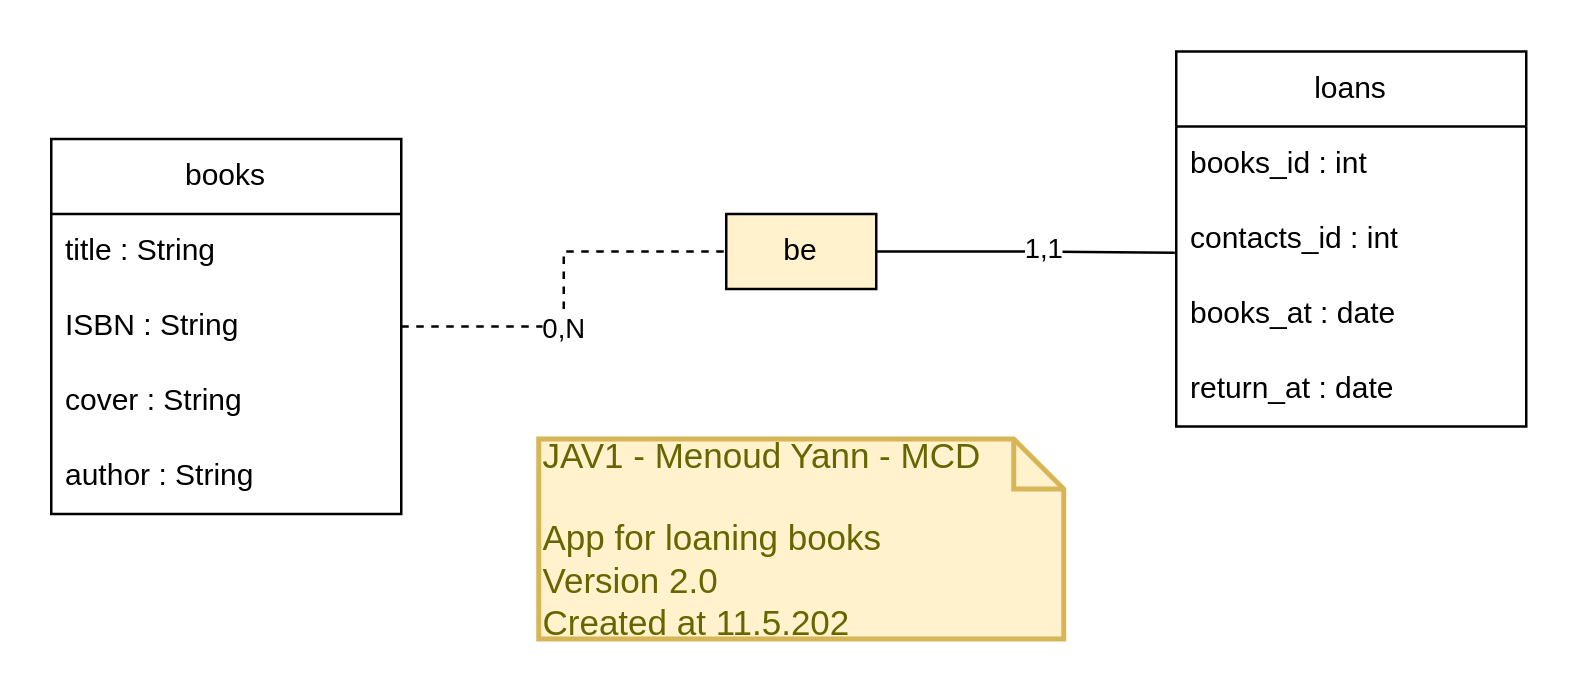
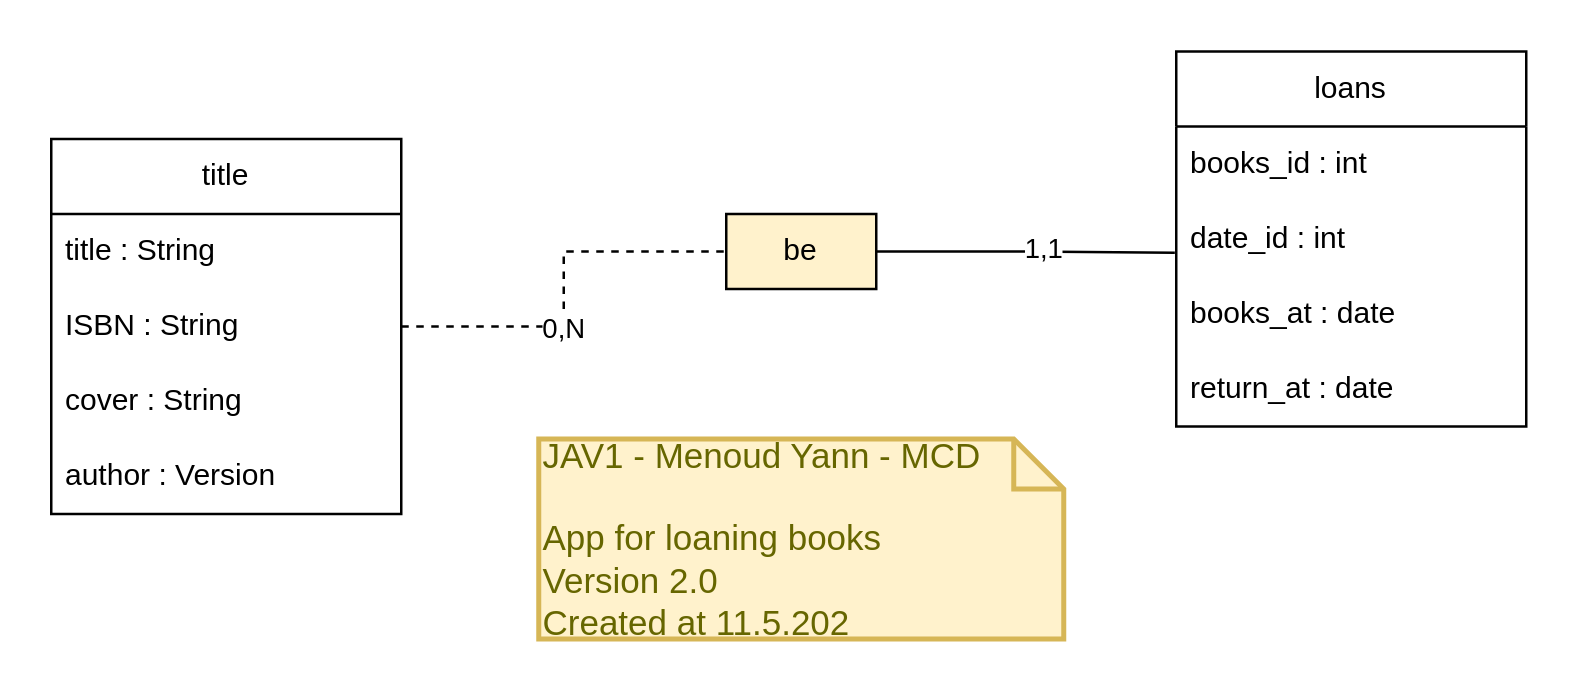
  <mxCell id="0" />
  <mxCell id="1" parent="0" />
  <mxCell id="2" style="edgeStyle=orthogonalEdgeStyle;rounded=0;orthogonalLoop=1;jettySize=auto;html=1;entryX=0;entryY=0.5;entryDx=0;entryDy=0;endArrow=none;endFill=0;dashed=1;" parent="1" source="4" target="16" edge="1"><mxGeometry relative="1" as="geometry" /></mxCell>
  <mxCell id="3" value="0,N" style="edgeLabel;html=1;align=center;verticalAlign=middle;resizable=0;points=[];" parent="2" vertex="1" connectable="0"><mxGeometry x="-0.189" y="1" relative="1" as="geometry"><mxPoint as="offset" /></mxGeometry></mxCell>
- <mxCell id="4" value="books" style="swimlane;fontStyle=0;childLayout=stackLayout;horizontal=1;startSize=30;horizontalStack=0;resizeParent=1;resizeParentMax=0;resizeLast=0;collapsible=1;marginBottom=0;whiteSpace=wrap;html=1;" parent="1" vertex="1"><mxGeometry x="20" y="55" width="140" height="150" as="geometry" /></mxCell>
+ <mxCell id="4" value="title" style="swimlane;fontStyle=0;childLayout=stackLayout;horizontal=1;startSize=30;horizontalStack=0;resizeParent=1;resizeParentMax=0;resizeLast=0;collapsible=1;marginBottom=0;whiteSpace=wrap;html=1;" parent="1" vertex="1"><mxGeometry x="20" y="55" width="140" height="150" as="geometry" /></mxCell>
  <mxCell id="5" value="title : String" style="text;strokeColor=none;fillColor=none;align=left;verticalAlign=middle;spacingLeft=4;spacingRight=4;overflow=hidden;points=[[0,0.5],[1,0.5]];portConstraint=eastwest;rotatable=0;whiteSpace=wrap;html=1;" parent="4" vertex="1"><mxGeometry y="30" width="140" height="30" as="geometry" /></mxCell>
  <mxCell id="6" value="ISBN : String&amp;nbsp;" style="text;strokeColor=none;fillColor=none;align=left;verticalAlign=middle;spacingLeft=4;spacingRight=4;overflow=hidden;points=[[0,0.5],[1,0.5]];portConstraint=eastwest;rotatable=0;whiteSpace=wrap;html=1;" parent="4" vertex="1"><mxGeometry y="60" width="140" height="30" as="geometry" /></mxCell>
  <mxCell id="7" value="cover : String&amp;nbsp;" style="text;strokeColor=none;fillColor=none;align=left;verticalAlign=middle;spacingLeft=4;spacingRight=4;overflow=hidden;points=[[0,0.5],[1,0.5]];portConstraint=eastwest;rotatable=0;whiteSpace=wrap;html=1;" parent="4" vertex="1"><mxGeometry y="90" width="140" height="30" as="geometry" /></mxCell>
- <mxCell id="8" value="author : String&amp;nbsp;" style="text;strokeColor=none;fillColor=none;align=left;verticalAlign=middle;spacingLeft=4;spacingRight=4;overflow=hidden;points=[[0,0.5],[1,0.5]];portConstraint=eastwest;rotatable=0;whiteSpace=wrap;html=1;" parent="4" vertex="1"><mxGeometry y="120" width="140" height="30" as="geometry" /></mxCell>
+ <mxCell id="8" value="author : Version&amp;nbsp;" style="text;strokeColor=none;fillColor=none;align=left;verticalAlign=middle;spacingLeft=4;spacingRight=4;overflow=hidden;points=[[0,0.5],[1,0.5]];portConstraint=eastwest;rotatable=0;whiteSpace=wrap;html=1;" parent="4" vertex="1"><mxGeometry y="120" width="140" height="30" as="geometry" /></mxCell>
  <mxCell id="9" value="loans" style="swimlane;fontStyle=0;childLayout=stackLayout;horizontal=1;startSize=30;horizontalStack=0;resizeParent=1;resizeParentMax=0;resizeLast=0;collapsible=1;marginBottom=0;whiteSpace=wrap;html=1;" parent="1" vertex="1"><mxGeometry x="470" y="20" width="140" height="150" as="geometry" /></mxCell>
  <mxCell id="10" value="books_id : int" style="text;strokeColor=none;fillColor=none;align=left;verticalAlign=middle;spacingLeft=4;spacingRight=4;overflow=hidden;points=[[0,0.5],[1,0.5]];portConstraint=eastwest;rotatable=0;whiteSpace=wrap;html=1;" parent="9" vertex="1"><mxGeometry y="30" width="140" height="30" as="geometry" /></mxCell>
- <mxCell id="11" value="contacts_id : int" style="text;strokeColor=none;fillColor=none;align=left;verticalAlign=middle;spacingLeft=4;spacingRight=4;overflow=hidden;points=[[0,0.5],[1,0.5]];portConstraint=eastwest;rotatable=0;whiteSpace=wrap;html=1;" parent="9" vertex="1"><mxGeometry y="60" width="140" height="30" as="geometry" /></mxCell>
+ <mxCell id="11" value="date_id : int" style="text;strokeColor=none;fillColor=none;align=left;verticalAlign=middle;spacingLeft=4;spacingRight=4;overflow=hidden;points=[[0,0.5],[1,0.5]];portConstraint=eastwest;rotatable=0;whiteSpace=wrap;html=1;" parent="9" vertex="1"><mxGeometry y="60" width="140" height="30" as="geometry" /></mxCell>
  <mxCell id="12" value="books_at : date" style="text;strokeColor=none;fillColor=none;align=left;verticalAlign=middle;spacingLeft=4;spacingRight=4;overflow=hidden;points=[[0,0.5],[1,0.5]];portConstraint=eastwest;rotatable=0;whiteSpace=wrap;html=1;" parent="9" vertex="1"><mxGeometry y="90" width="140" height="30" as="geometry" /></mxCell>
  <mxCell id="13" value="return_at : date" style="text;strokeColor=none;fillColor=none;align=left;verticalAlign=middle;spacingLeft=4;spacingRight=4;overflow=hidden;points=[[0,0.5],[1,0.5]];portConstraint=eastwest;rotatable=0;whiteSpace=wrap;html=1;" parent="9" vertex="1"><mxGeometry y="120" width="140" height="30" as="geometry" /></mxCell>
  <mxCell id="14" style="edgeStyle=orthogonalEdgeStyle;rounded=0;orthogonalLoop=1;jettySize=auto;html=1;exitX=1;exitY=0.5;exitDx=0;exitDy=0;entryX=-0.004;entryY=0.683;entryDx=0;entryDy=0;entryPerimeter=0;endArrow=none;endFill=0;" parent="1" source="16" target="11" edge="1"><mxGeometry relative="1" as="geometry" /></mxCell>
  <mxCell id="15" value="1,1" style="edgeLabel;html=1;align=center;verticalAlign=middle;resizable=0;points=[];" parent="14" vertex="1" connectable="0"><mxGeometry x="0.119" y="2" relative="1" as="geometry"><mxPoint as="offset" /></mxGeometry></mxCell>
  <mxCell id="16" value="be" style="rounded=0;whiteSpace=wrap;html=1;fillColor=#fff2cc;" parent="1" vertex="1"><mxGeometry x="290" y="85" width="60" height="30" as="geometry" /></mxCell>
  <mxCell id="17" value="JAV1 - Menoud Yann - MCD&lt;br&gt;&lt;br&gt;App for loaning books&lt;br&gt;Version 2.0&lt;br&gt;Created at 11.5.202" style="shape=note;strokeWidth=2;fontSize=14;size=20;whiteSpace=wrap;html=1;fillColor=#fff2cc;strokeColor=#d6b656;fontColor=#666600;align=left;" parent="1" vertex="1"><mxGeometry x="215" y="175" width="210" height="80" as="geometry" /></mxCell>
